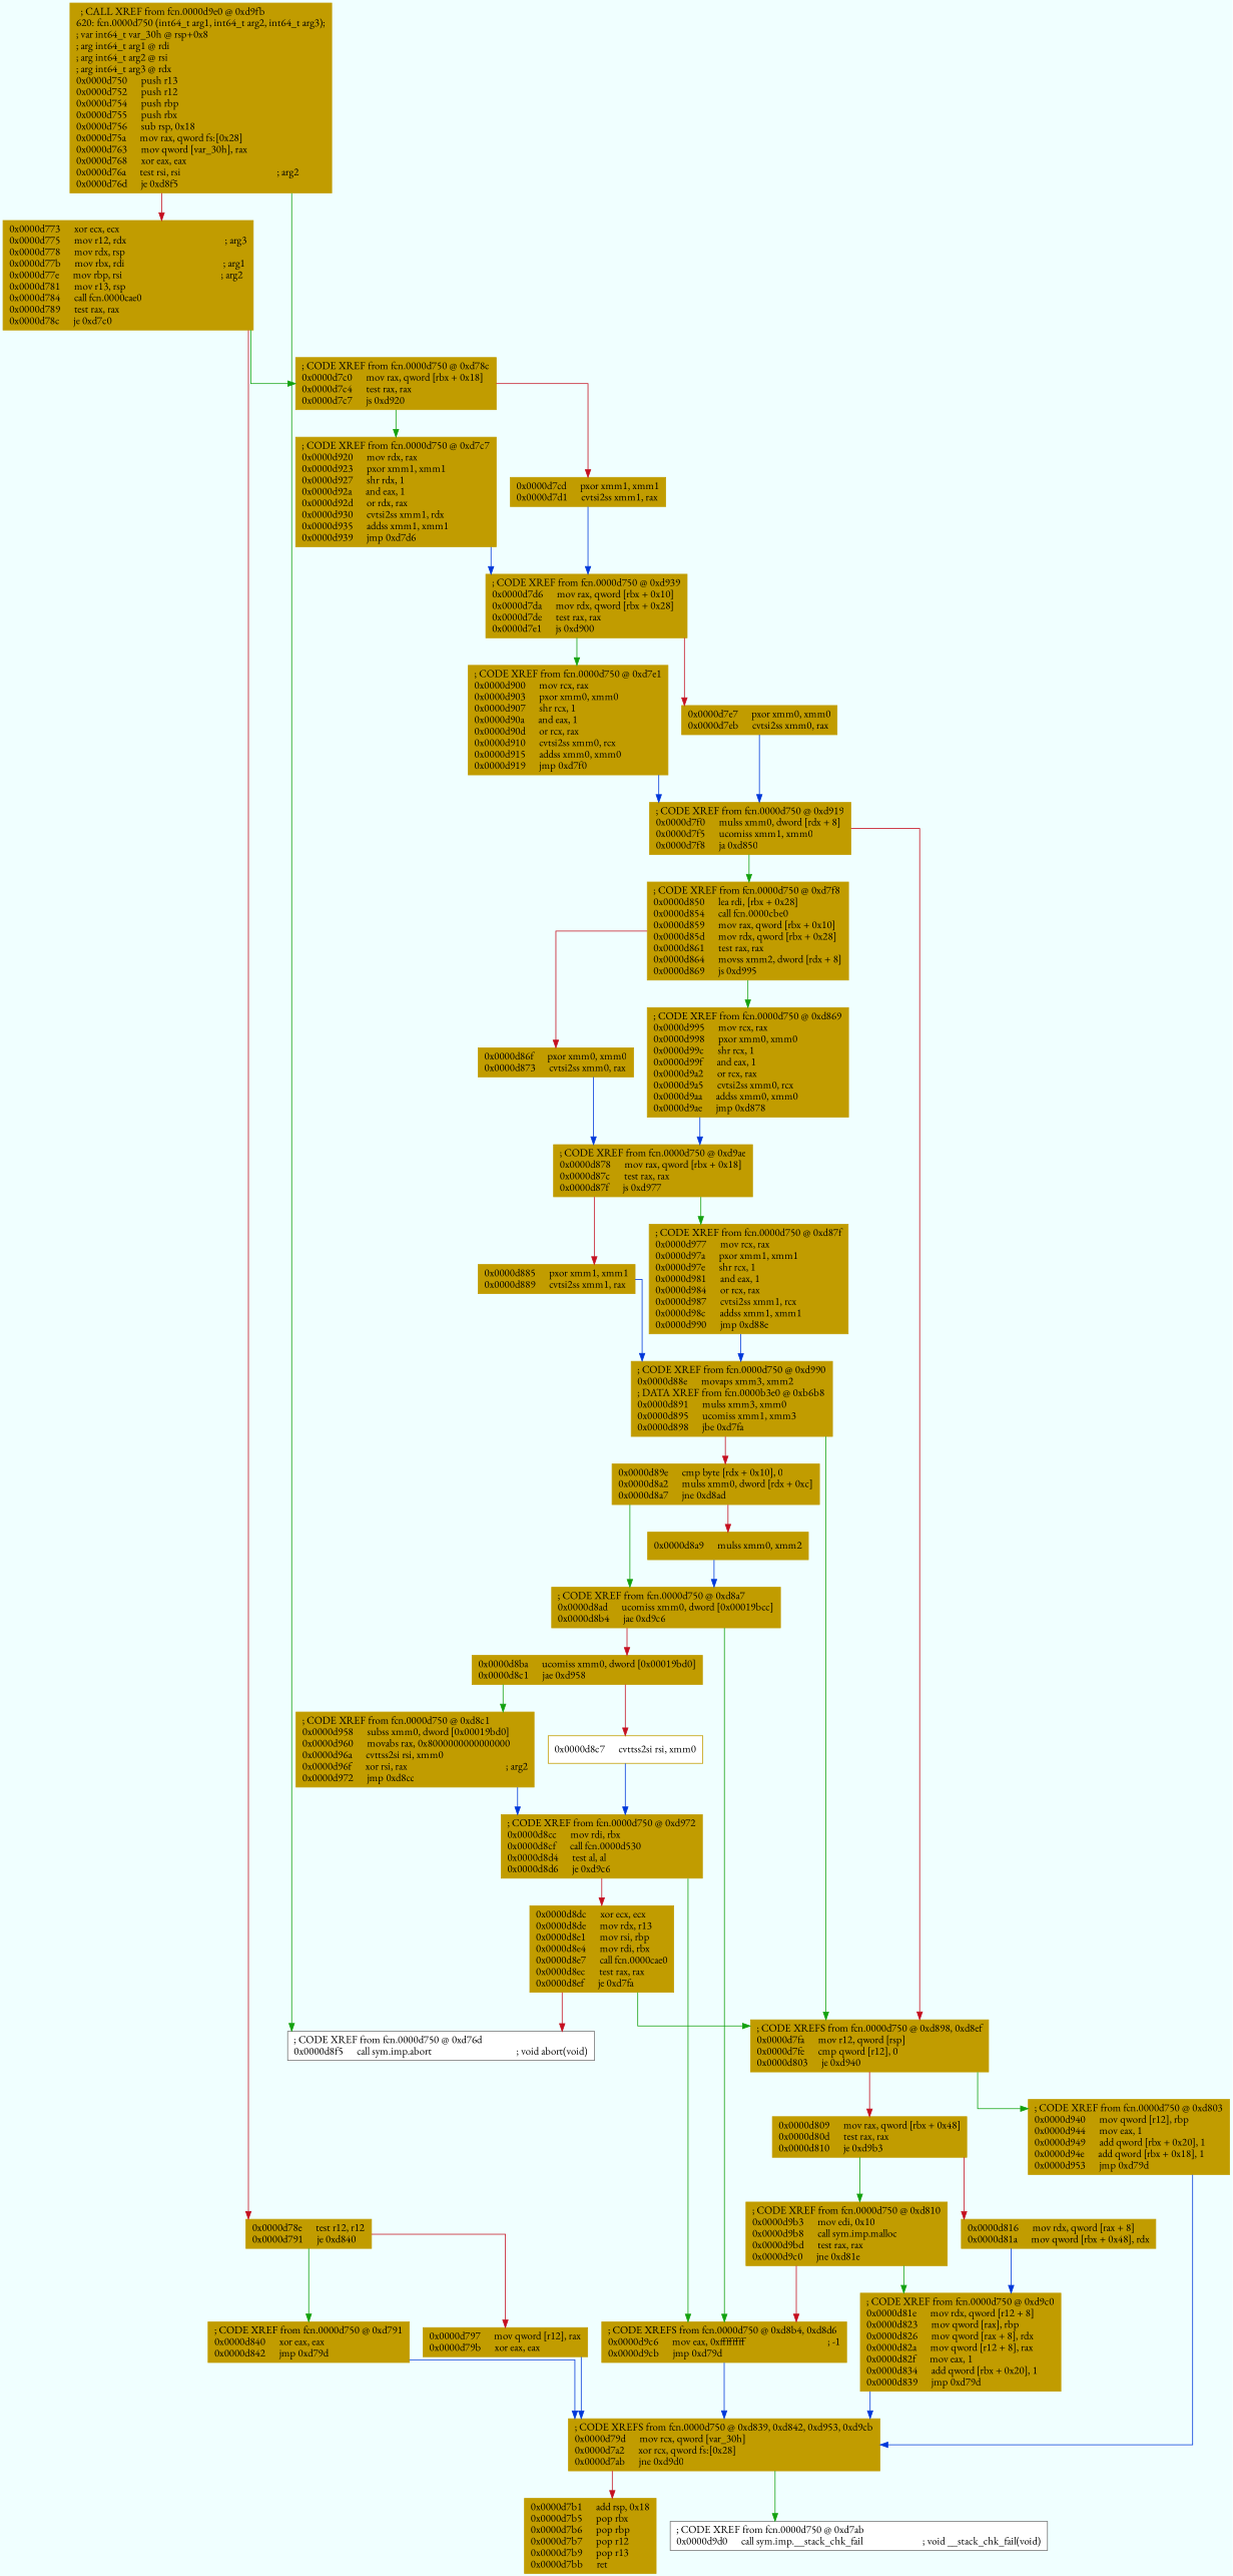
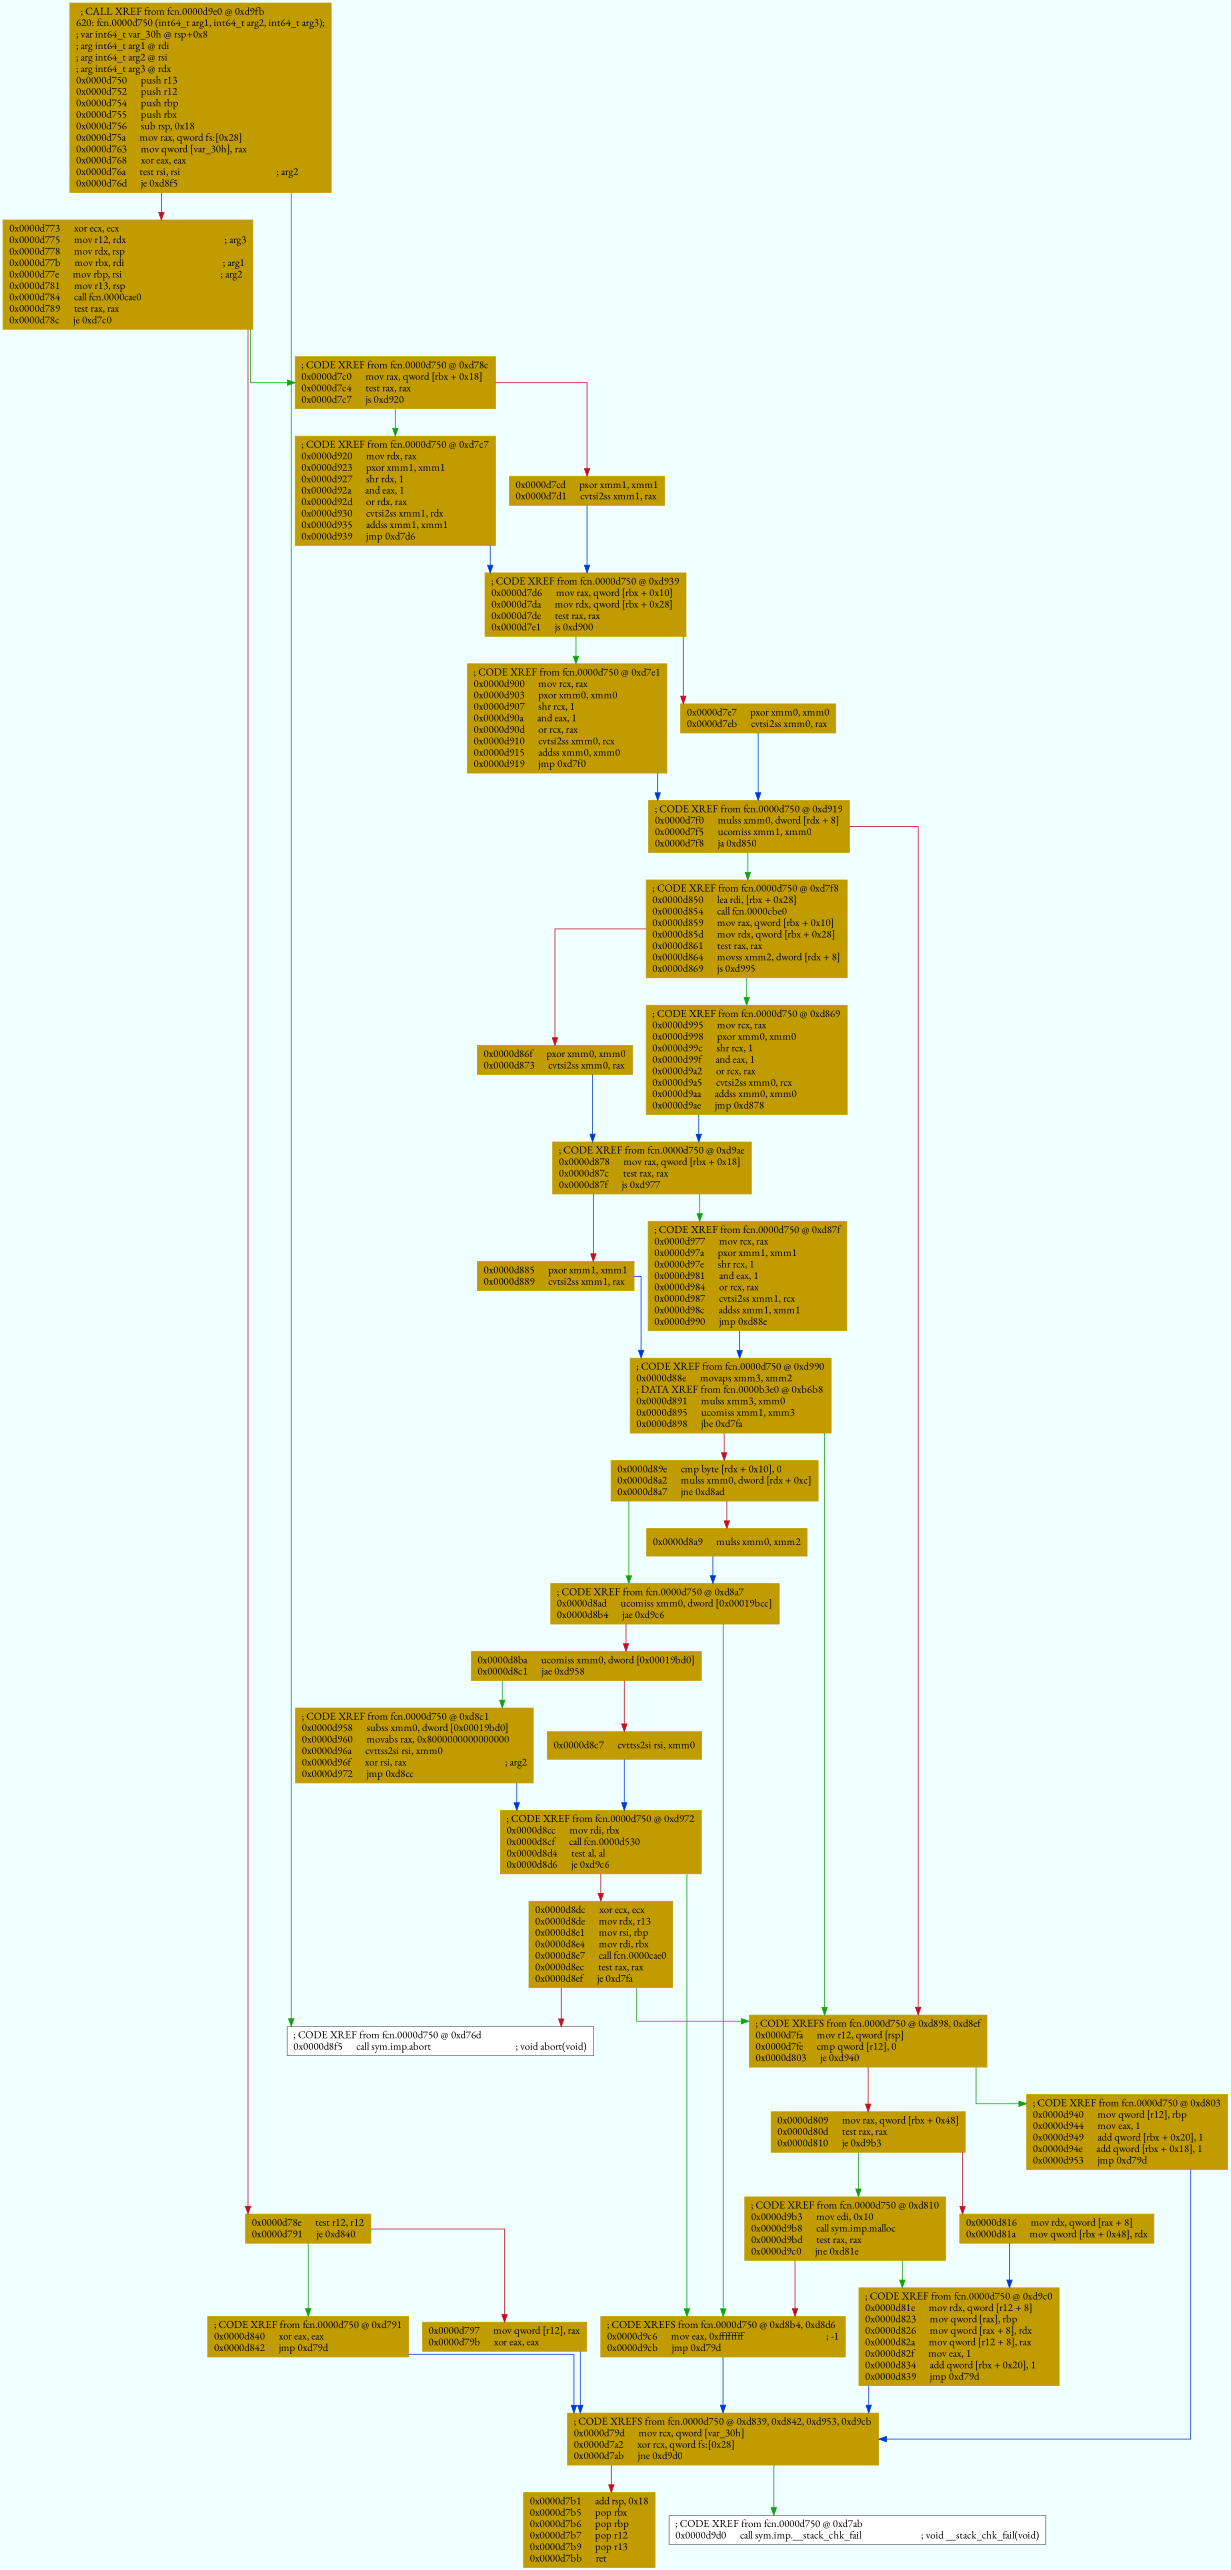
  digraph {
    bgcolor=azure
    fontname="EB Garamond"
    fontsize=8
    splines=ortho
    node [color="#c19c00" fillcolor="#c19c00" fontname="EB Garamond" shape=box style=filled]
    edge [arrowhead=normal color="#c50f1f" fontname="EB Garamond"]
    n1 [label="  ; CALL XREF from fcn.0000d9e0 @ 0xd9fb\l620: fcn.0000d750 (int64_t arg1, int64_t arg2, int64_t arg3);\l; var int64_t var_30h @ rsp+0x8\l; arg int64_t arg1 @ rdi\l; arg int64_t arg2 @ rsi\l; arg int64_t arg3 @ rdx\l0x0000d750      push r13\l0x0000d752      push r12\l0x0000d754      push rbp\l0x0000d755      push rbx\l0x0000d756      sub rsp, 0x18\l0x0000d75a      mov rax, qword fs:[0x28]\l0x0000d763      mov qword [var_30h], rax\l0x0000d768      xor eax, eax\l0x0000d76a      test rsi, rsi                                          ; arg2\l0x0000d76d      je 0xd8f5\l"]
    n2 [label="0x0000d773      xor ecx, ecx\l0x0000d775      mov r12, rdx                                           ; arg3\l0x0000d778      mov rdx, rsp\l0x0000d77b      mov rbx, rdi                                           ; arg1\l0x0000d77e      mov rbp, rsi                                           ; arg2\l0x0000d781      mov r13, rsp\l0x0000d784      call fcn.0000cae0\l0x0000d789      test rax, rax\l0x0000d78c      je 0xd7c0\l"]
    n3 [color="#767676" fillcolor=white label="; CODE XREF from fcn.0000d750 @ 0xd76d\l0x0000d8f5      call sym.imp.abort                                     ; void abort(void)\l"]
    n4 [label="0x0000d78e      test r12, r12\l0x0000d791      je 0xd840\l"]
    n5 [label="; CODE XREF from fcn.0000d750 @ 0xd78c\l0x0000d7c0      mov rax, qword [rbx + 0x18]\l0x0000d7c4      test rax, rax\l0x0000d7c7      js 0xd920\l"]
    n6 [label="0x0000d797      mov qword [r12], rax\l0x0000d79b      xor eax, eax\l"]
    n7 [label="; CODE XREF from fcn.0000d750 @ 0xd791\l0x0000d840      xor eax, eax\l0x0000d842      jmp 0xd79d\l"]
    n8 [label="; CODE XREFS from fcn.0000d750 @ 0xd839, 0xd842, 0xd953, 0xd9cb\l0x0000d79d      mov rcx, qword [var_30h]\l0x0000d7a2      xor rcx, qword fs:[0x28]\l0x0000d7ab      jne 0xd9d0\l"]
    n9 [label="0x0000d7b1      add rsp, 0x18\l0x0000d7b5      pop rbx\l0x0000d7b6      pop rbp\l0x0000d7b7      pop r12\l0x0000d7b9      pop r13\l0x0000d7bb      ret\l"]
    n10 [color="#767676" fillcolor=white label="; CODE XREF from fcn.0000d750 @ 0xd7ab\l0x0000d9d0      call sym.imp.__stack_chk_fail                          ; void __stack_chk_fail(void)\l"]
    n11 [label="0x0000d7cd      pxor xmm1, xmm1\l0x0000d7d1      cvtsi2ss xmm1, rax\l"]
    n12 [label="; CODE XREF from fcn.0000d750 @ 0xd7c7\l0x0000d920      mov rdx, rax\l0x0000d923      pxor xmm1, xmm1\l0x0000d927      shr rdx, 1\l0x0000d92a      and eax, 1\l0x0000d92d      or rdx, rax\l0x0000d930      cvtsi2ss xmm1, rdx\l0x0000d935      addss xmm1, xmm1\l0x0000d939      jmp 0xd7d6\l"]
    n13 [label="; CODE XREF from fcn.0000d750 @ 0xd939\l0x0000d7d6      mov rax, qword [rbx + 0x10]\l0x0000d7da      mov rdx, qword [rbx + 0x28]\l0x0000d7de      test rax, rax\l0x0000d7e1      js 0xd900\l"]
    n14 [label="0x0000d7e7      pxor xmm0, xmm0\l0x0000d7eb      cvtsi2ss xmm0, rax\l"]
    n15 [label="; CODE XREF from fcn.0000d750 @ 0xd7e1\l0x0000d900      mov rcx, rax\l0x0000d903      pxor xmm0, xmm0\l0x0000d907      shr rcx, 1\l0x0000d90a      and eax, 1\l0x0000d90d      or rcx, rax\l0x0000d910      cvtsi2ss xmm0, rcx\l0x0000d915      addss xmm0, xmm0\l0x0000d919      jmp 0xd7f0\l"]
    n16 [label="; CODE XREF from fcn.0000d750 @ 0xd919\l0x0000d7f0      mulss xmm0, dword [rdx + 8]\l0x0000d7f5      ucomiss xmm1, xmm0\l0x0000d7f8      ja 0xd850\l"]
    n17 [label="; CODE XREFS from fcn.0000d750 @ 0xd898, 0xd8ef\l0x0000d7fa      mov r12, qword [rsp]\l0x0000d7fe      cmp qword [r12], 0\l0x0000d803      je 0xd940\l"]
    n18 [label="; CODE XREF from fcn.0000d750 @ 0xd7f8\l0x0000d850      lea rdi, [rbx + 0x28]\l0x0000d854      call fcn.0000cbe0\l0x0000d859      mov rax, qword [rbx + 0x10]\l0x0000d85d      mov rdx, qword [rbx + 0x28]\l0x0000d861      test rax, rax\l0x0000d864      movss xmm2, dword [rdx + 8]\l0x0000d869      js 0xd995\l"]
    n19 [label="0x0000d809      mov rax, qword [rbx + 0x48]\l0x0000d80d      test rax, rax\l0x0000d810      je 0xd9b3\l"]
    n20 [label="; CODE XREF from fcn.0000d750 @ 0xd803\l0x0000d940      mov qword [r12], rbp\l0x0000d944      mov eax, 1\l0x0000d949      add qword [rbx + 0x20], 1\l0x0000d94e      add qword [rbx + 0x18], 1\l0x0000d953      jmp 0xd79d\l"]
    n21 [label="0x0000d816      mov rdx, qword [rax + 8]\l0x0000d81a      mov qword [rbx + 0x48], rdx\l"]
    n22 [label="; CODE XREF from fcn.0000d750 @ 0xd810\l0x0000d9b3      mov edi, 0x10\l0x0000d9b8      call sym.imp.malloc\l0x0000d9bd      test rax, rax\l0x0000d9c0      jne 0xd81e\l"]
    n23 [label="; CODE XREF from fcn.0000d750 @ 0xd9c0\l0x0000d81e      mov rdx, qword [r12 + 8]\l0x0000d823      mov qword [rax], rbp\l0x0000d826      mov qword [rax + 8], rdx\l0x0000d82a      mov qword [r12 + 8], rax\l0x0000d82f      mov eax, 1\l0x0000d834      add qword [rbx + 0x20], 1\l0x0000d839      jmp 0xd79d\l"]
    n24 [label="0x0000d86f      pxor xmm0, xmm0\l0x0000d873      cvtsi2ss xmm0, rax\l"]
    n25 [label="; CODE XREF from fcn.0000d750 @ 0xd869\l0x0000d995      mov rcx, rax\l0x0000d998      pxor xmm0, xmm0\l0x0000d99c      shr rcx, 1\l0x0000d99f      and eax, 1\l0x0000d9a2      or rcx, rax\l0x0000d9a5      cvtsi2ss xmm0, rcx\l0x0000d9aa      addss xmm0, xmm0\l0x0000d9ae      jmp 0xd878\l"]
    n26 [label="; CODE XREF from fcn.0000d750 @ 0xd9ae\l0x0000d878      mov rax, qword [rbx + 0x18]\l0x0000d87c      test rax, rax\l0x0000d87f      js 0xd977\l"]
    n27 [label="0x0000d885      pxor xmm1, xmm1\l0x0000d889      cvtsi2ss xmm1, rax\l"]
    n28 [label="; CODE XREF from fcn.0000d750 @ 0xd87f\l0x0000d977      mov rcx, rax\l0x0000d97a      pxor xmm1, xmm1\l0x0000d97e      shr rcx, 1\l0x0000d981      and eax, 1\l0x0000d984      or rcx, rax\l0x0000d987      cvtsi2ss xmm1, rcx\l0x0000d98c      addss xmm1, xmm1\l0x0000d990      jmp 0xd88e\l"]
    n29 [label="; CODE XREF from fcn.0000d750 @ 0xd990\l0x0000d88e      movaps xmm3, xmm2\l; DATA XREF from fcn.0000b3e0 @ 0xb6b8\l0x0000d891      mulss xmm3, xmm0\l0x0000d895      ucomiss xmm1, xmm3\l0x0000d898      jbe 0xd7fa\l"]
    n30 [label="0x0000d89e      cmp byte [rdx + 0x10], 0\l0x0000d8a2      mulss xmm0, dword [rdx + 0xc]\l0x0000d8a7      jne 0xd8ad\l"]
    n31 [label="0x0000d8a9      mulss xmm0, xmm2\l"]
    n32 [label="; CODE XREF from fcn.0000d750 @ 0xd8a7\l0x0000d8ad      ucomiss xmm0, dword [0x00019bcc]\l0x0000d8b4      jae 0xd9c6\l"]
    n33 [label="0x0000d8ba      ucomiss xmm0, dword [0x00019bd0]\l0x0000d8c1      jae 0xd958\l"]
    n34 [label="; CODE XREFS from fcn.0000d750 @ 0xd8b4, 0xd8d6\l0x0000d9c6      mov eax, 0xffffffff                                    ; -1\l0x0000d9cb      jmp 0xd79d\l"]
-   n35 [fillcolor=white label="0x0000d8c7      cvttss2si rsi, xmm0\l"]
+   n35 [label="0x0000d8c7      cvttss2si rsi, xmm0\l"]
    n36 [label="; CODE XREF from fcn.0000d750 @ 0xd8c1\l0x0000d958      subss xmm0, dword [0x00019bd0]\l0x0000d960      movabs rax, 0x8000000000000000\l0x0000d96a      cvttss2si rsi, xmm0\l0x0000d96f      xor rsi, rax                                           ; arg2\l0x0000d972      jmp 0xd8cc\l"]
    n37 [label="; CODE XREF from fcn.0000d750 @ 0xd972\l0x0000d8cc      mov rdi, rbx\l0x0000d8cf      call fcn.0000d530\l0x0000d8d4      test al, al\l0x0000d8d6      je 0xd9c6\l"]
    n38 [label="0x0000d8dc      xor ecx, ecx\l0x0000d8de      mov rdx, r13\l0x0000d8e1      mov rsi, rbp\l0x0000d8e4      mov rdi, rbx\l0x0000d8e7      call fcn.0000cae0\l0x0000d8ec      test rax, rax\l0x0000d8ef      je 0xd7fa\l"]
    n1 -> n2
    n1 -> n3 [color="#13a10e"]
    n2 -> n4
    n2 -> n5 [color="#13a10e"]
    n4 -> n6
    n4 -> n7 [color="#13a10e"]
    n5 -> n11
    n5 -> n12 [color="#13a10e"]
    n6 -> n8 [color="#0037da"]
    n7 -> n8 [color="#0037da"]
    n8 -> n9
    n8 -> n10 [color="#13a10e"]
    n11 -> n13 [color="#0037da"]
    n12 -> n13 [color="#0037da"]
    n13 -> n14
    n13 -> n15 [color="#13a10e"]
    n14 -> n16 [color="#0037da"]
    n15 -> n16 [color="#0037da"]
    n16 -> n17
    n16 -> n18 [color="#13a10e"]
    n17 -> n19
    n17 -> n20 [color="#13a10e"]
    n18 -> n24
    n18 -> n25 [color="#13a10e"]
    n19 -> n21
    n19 -> n22 [color="#13a10e"]
    n20 -> n8 [color="#0037da"]
    n21 -> n23 [color="#0037da"]
    n22 -> n23 [color="#13a10e"]
    n22 -> n34
    n23 -> n8 [color="#0037da"]
    n24 -> n26 [color="#0037da"]
    n25 -> n26 [color="#0037da"]
    n26 -> n27
    n26 -> n28 [color="#13a10e"]
    n27 -> n29 [color="#0037da"]
    n28 -> n29 [color="#0037da"]
    n29 -> n17 [color="#13a10e"]
    n29 -> n30
    n30 -> n31
    n30 -> n32 [color="#13a10e"]
    n31 -> n32 [color="#0037da"]
    n32 -> n33
    n32 -> n34 [color="#13a10e"]
    n33 -> n35
    n33 -> n36 [color="#13a10e"]
    n34 -> n8 [color="#0037da"]
    n35 -> n37 [color="#0037da"]
    n36 -> n37 [color="#0037da"]
    n37 -> n34 [color="#13a10e"]
    n37 -> n38
    n38 -> n3
    n38 -> n17 [color="#13a10e"]
  }
